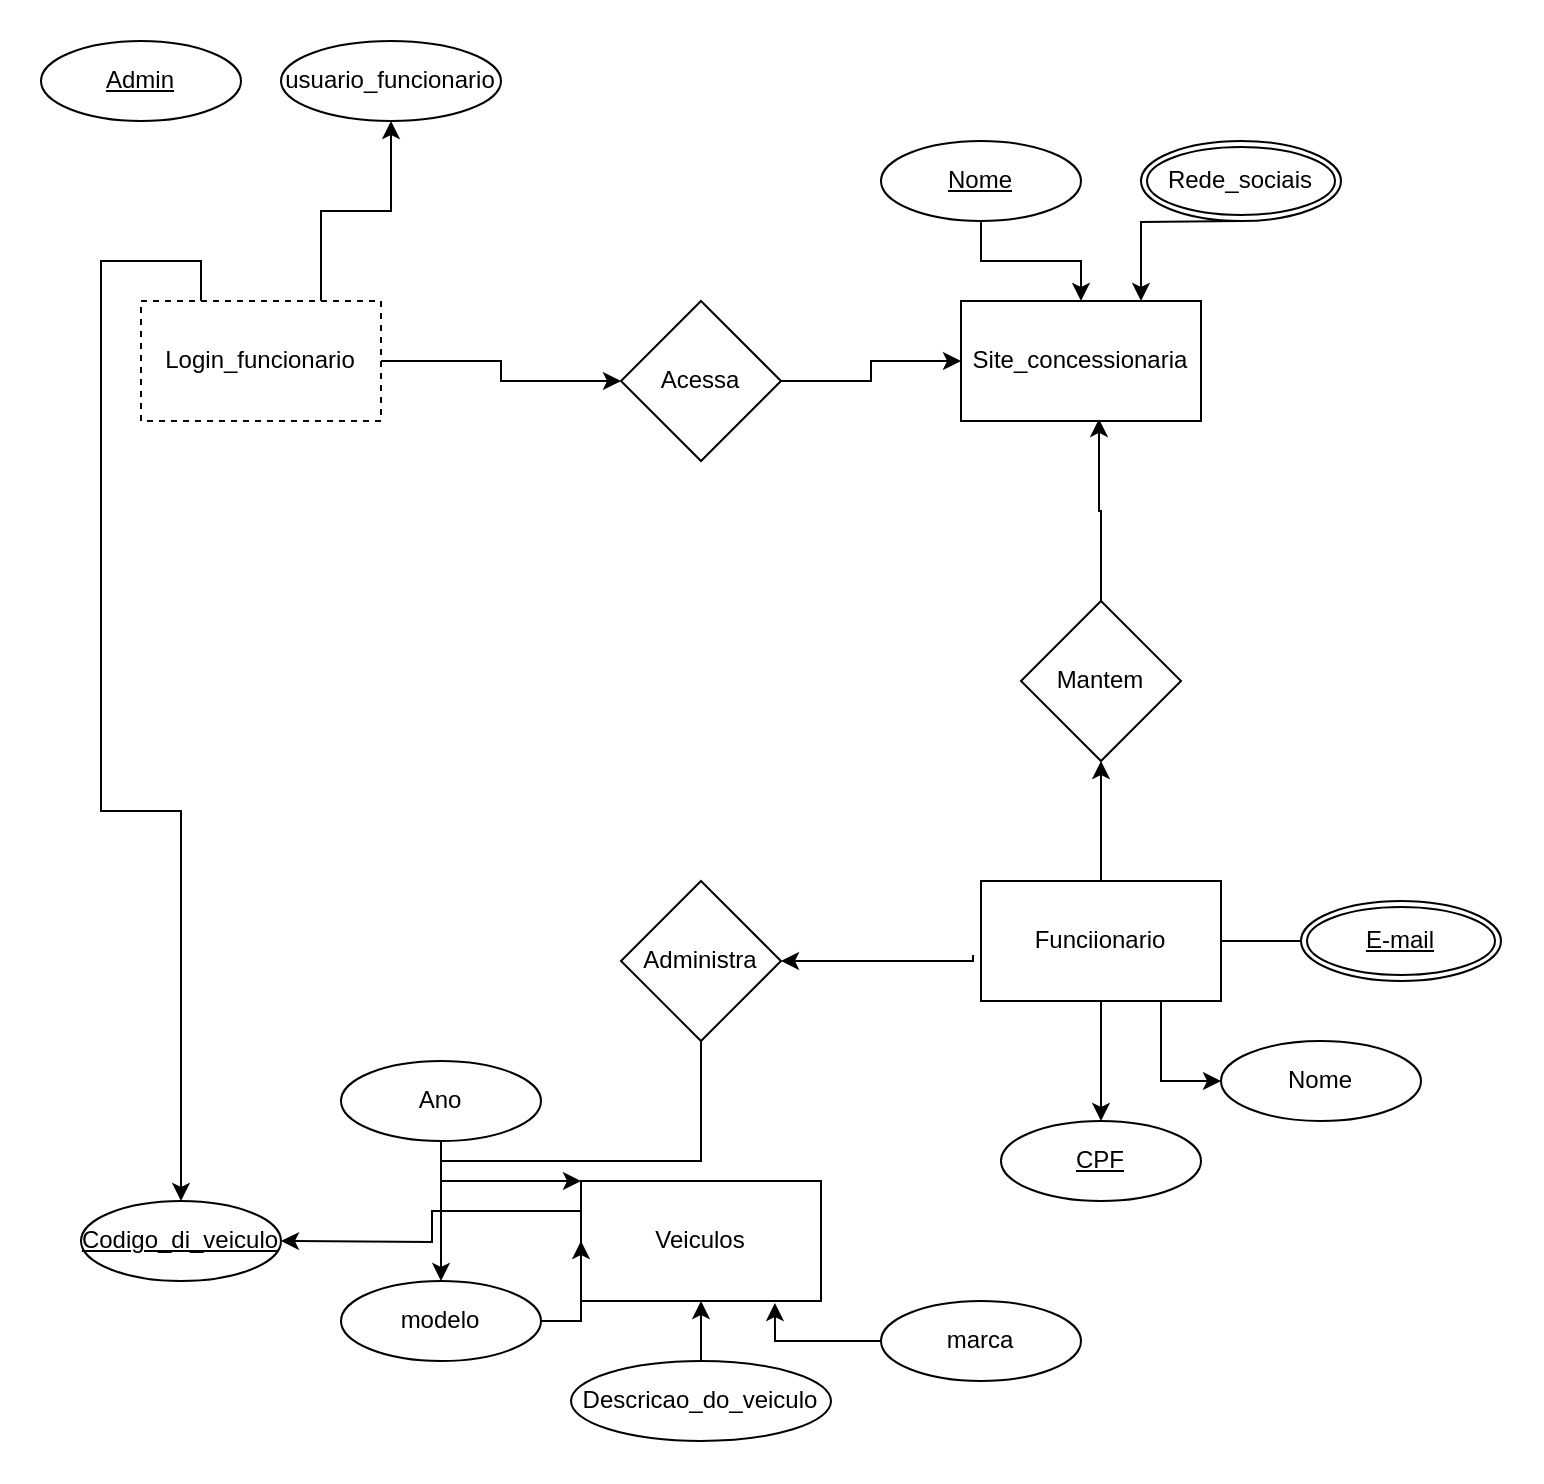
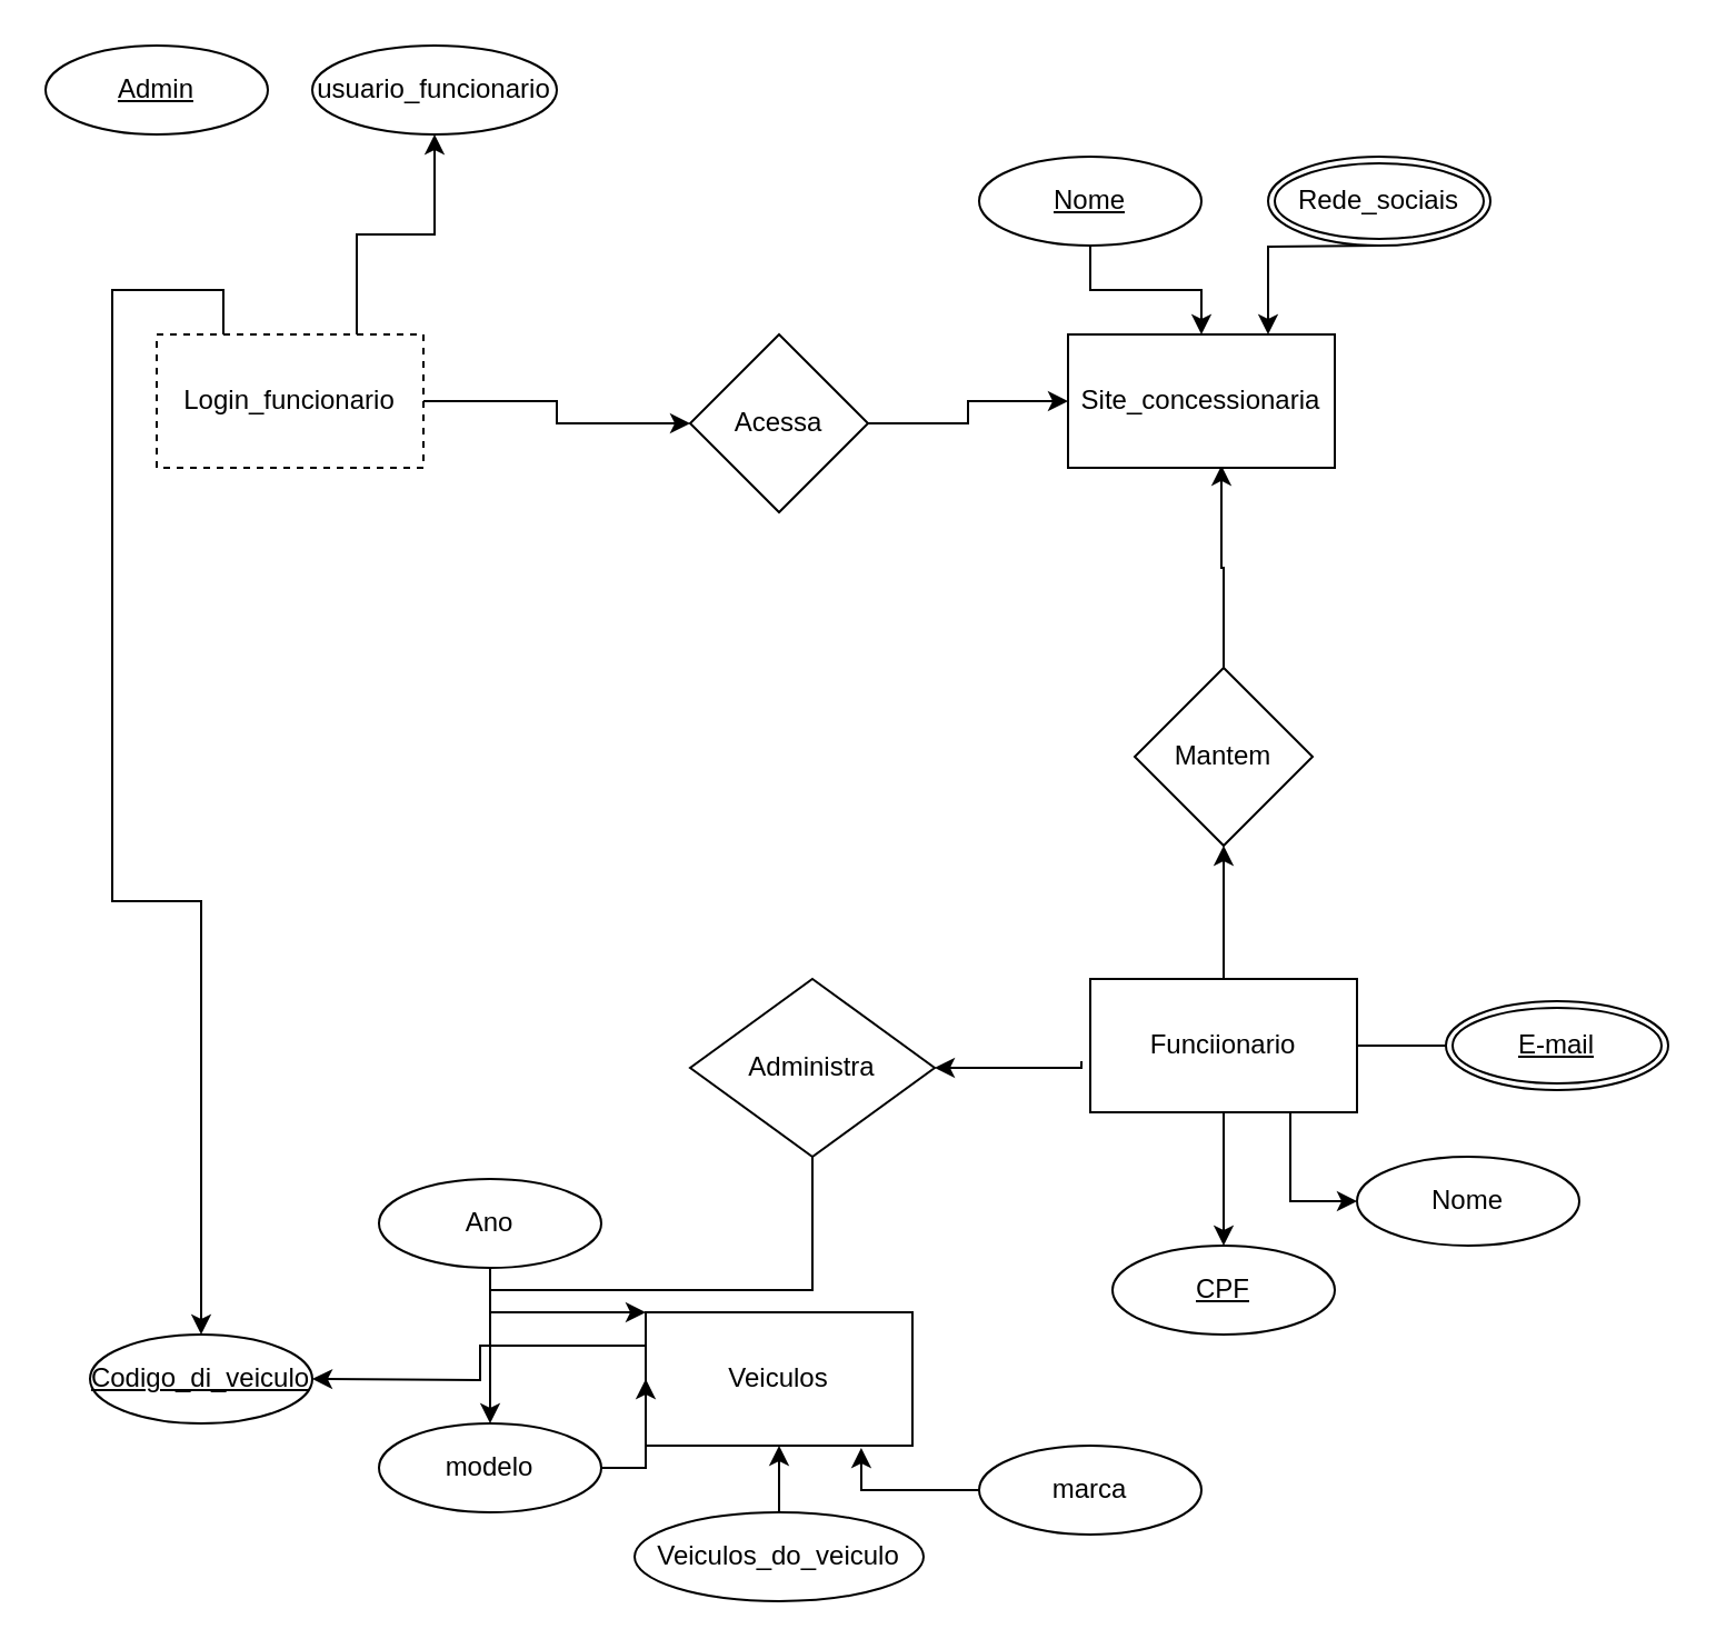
  <mxCell id="0" />
  <mxCell id="1" parent="0" />
  <mxCell id="2" style="edgeStyle=orthogonalEdgeStyle;rounded=0;orthogonalLoop=1;jettySize=auto;html=1;exitX=1;exitY=0.5;exitDx=0;exitDy=0;" edge="1" parent="1" source="5" target="7"><mxGeometry relative="1" as="geometry" /></mxCell>
  <mxCell id="3" style="edgeStyle=orthogonalEdgeStyle;rounded=0;orthogonalLoop=1;jettySize=auto;html=1;exitX=0.25;exitY=0;exitDx=0;exitDy=0;" edge="1" parent="1" source="5" target="38"><mxGeometry relative="1" as="geometry" /></mxCell>
  <mxCell id="4" style="edgeStyle=orthogonalEdgeStyle;rounded=0;orthogonalLoop=1;jettySize=auto;html=1;exitX=0.75;exitY=0;exitDx=0;exitDy=0;entryX=0.5;entryY=1;entryDx=0;entryDy=0;" edge="1" parent="1" source="5" target="21"><mxGeometry relative="1" as="geometry" /></mxCell>
  <mxCell id="5" value="Login_funcionario" style="rounded=0;whiteSpace=wrap;html=1;dashed=1;" vertex="1" parent="1"><mxGeometry x="70" y="150" width="120" height="60" as="geometry" /></mxCell>
  <mxCell id="6" style="edgeStyle=orthogonalEdgeStyle;rounded=0;orthogonalLoop=1;jettySize=auto;html=1;exitX=1;exitY=0.5;exitDx=0;exitDy=0;" edge="1" parent="1" source="7" target="10"><mxGeometry relative="1" as="geometry" /></mxCell>
  <mxCell id="7" value="Acessa" style="rhombus;whiteSpace=wrap;html=1;" vertex="1" parent="1"><mxGeometry x="310" y="150" width="80" height="80" as="geometry" /></mxCell>
  <mxCell id="8" style="edgeStyle=orthogonalEdgeStyle;rounded=0;orthogonalLoop=1;jettySize=auto;html=1;exitX=0.5;exitY=0;exitDx=0;exitDy=0;entryX=0.575;entryY=0.983;entryDx=0;entryDy=0;entryPerimeter=0;" edge="1" parent="1" source="9" target="10"><mxGeometry relative="1" as="geometry" /></mxCell>
  <mxCell id="9" value="Mantem" style="rhombus;whiteSpace=wrap;html=1;" vertex="1" parent="1"><mxGeometry x="510" y="300" width="80" height="80" as="geometry" /></mxCell>
  <mxCell id="10" value="Site_concessionaria" style="rounded=0;whiteSpace=wrap;html=1;" vertex="1" parent="1"><mxGeometry x="480" y="150" width="120" height="60" as="geometry" /></mxCell>
  <mxCell id="11" style="edgeStyle=orthogonalEdgeStyle;rounded=0;orthogonalLoop=1;jettySize=auto;html=1;entryX=0.5;entryY=1;entryDx=0;entryDy=0;" edge="1" parent="1" source="15" target="9"><mxGeometry relative="1" as="geometry" /></mxCell>
  <mxCell id="12" style="edgeStyle=orthogonalEdgeStyle;rounded=0;orthogonalLoop=1;jettySize=auto;html=1;exitX=0.5;exitY=1;exitDx=0;exitDy=0;" edge="1" parent="1" source="15"><mxGeometry relative="1" as="geometry"><mxPoint x="550" y="560" as="targetPoint" /></mxGeometry></mxCell>
  <mxCell id="13" style="edgeStyle=orthogonalEdgeStyle;rounded=0;orthogonalLoop=1;jettySize=auto;html=1;exitX=0.75;exitY=1;exitDx=0;exitDy=0;entryX=0;entryY=0.5;entryDx=0;entryDy=0;" edge="1" parent="1" source="15" target="28"><mxGeometry relative="1" as="geometry" /></mxCell>
  <mxCell id="14" style="edgeStyle=orthogonalEdgeStyle;rounded=0;orthogonalLoop=1;jettySize=auto;html=1;exitX=1;exitY=0.5;exitDx=0;exitDy=0;" edge="1" parent="1" source="15"><mxGeometry relative="1" as="geometry"><mxPoint x="660" y="470" as="targetPoint" /></mxGeometry></mxCell>
  <mxCell id="15" value="Funciionario" style="rounded=0;whiteSpace=wrap;html=1;" vertex="1" parent="1"><mxGeometry x="490" y="440" width="120" height="60" as="geometry" /></mxCell>
  <mxCell id="16" style="edgeStyle=orthogonalEdgeStyle;rounded=0;orthogonalLoop=1;jettySize=auto;html=1;exitX=0.5;exitY=1;exitDx=0;exitDy=0;" edge="1" parent="1" source="17" target="31"><mxGeometry relative="1" as="geometry" /></mxCell>
- <mxCell id="17" value="Administra" style="rhombus;whiteSpace=wrap;html=1;" vertex="1" parent="1"><mxGeometry x="310" y="440" width="80" height="80" as="geometry" /></mxCell>
+ <mxCell id="17" value="Administra" style="rhombus;whiteSpace=wrap;html=1;" vertex="1" parent="1"><mxGeometry x="310" y="440" width="110" height="80" as="geometry" /></mxCell>
  <mxCell id="18" style="edgeStyle=orthogonalEdgeStyle;rounded=0;orthogonalLoop=1;jettySize=auto;html=1;exitX=0;exitY=0.25;exitDx=0;exitDy=0;" edge="1" parent="1" source="19"><mxGeometry relative="1" as="geometry"><mxPoint x="140" y="620" as="targetPoint" /></mxGeometry></mxCell>
  <mxCell id="19" value="Veiculos" style="rounded=0;whiteSpace=wrap;html=1;" vertex="1" parent="1"><mxGeometry x="290" y="590" width="120" height="60" as="geometry" /></mxCell>
  <mxCell id="20" value="&lt;u&gt;Admin&lt;/u&gt;" style="ellipse;whiteSpace=wrap;html=1;align=center;" vertex="1" parent="1"><mxGeometry x="20" y="20" width="100" height="40" as="geometry" /></mxCell>
  <mxCell id="21" value="usuario_funcionario" style="ellipse;whiteSpace=wrap;html=1;align=center;" vertex="1" parent="1"><mxGeometry x="140" y="20" width="110" height="40" as="geometry" /></mxCell>
  <mxCell id="22" value="" style="edgeStyle=orthogonalEdgeStyle;rounded=0;orthogonalLoop=1;jettySize=auto;html=1;" edge="1" parent="1" source="23" target="10"><mxGeometry relative="1" as="geometry" /></mxCell>
  <mxCell id="23" value="&lt;u&gt;Nome&lt;/u&gt;" style="ellipse;whiteSpace=wrap;html=1;align=center;" vertex="1" parent="1"><mxGeometry x="440" y="70" width="100" height="40" as="geometry" /></mxCell>
  <mxCell id="24" style="edgeStyle=orthogonalEdgeStyle;rounded=0;orthogonalLoop=1;jettySize=auto;html=1;exitX=0.5;exitY=1;exitDx=0;exitDy=0;entryX=0.75;entryY=0;entryDx=0;entryDy=0;" edge="1" parent="1" target="10"><mxGeometry relative="1" as="geometry"><mxPoint x="620" y="110" as="sourcePoint" /></mxGeometry></mxCell>
  <mxCell id="25" style="edgeStyle=orthogonalEdgeStyle;rounded=0;orthogonalLoop=1;jettySize=auto;html=1;entryX=1;entryY=0.5;entryDx=0;entryDy=0;exitX=-0.033;exitY=0.617;exitDx=0;exitDy=0;exitPerimeter=0;" edge="1" parent="1" source="15" target="17"><mxGeometry relative="1" as="geometry"><Array as="points"><mxPoint x="486" y="480" /></Array></mxGeometry></mxCell>
  <mxCell id="26" value="Rede_sociais" style="ellipse;shape=doubleEllipse;margin=3;whiteSpace=wrap;html=1;align=center;" vertex="1" parent="1"><mxGeometry x="570" y="70" width="100" height="40" as="geometry" /></mxCell>
  <mxCell id="27" value="&lt;u&gt;CPF&lt;/u&gt;" style="ellipse;whiteSpace=wrap;html=1;align=center;" vertex="1" parent="1"><mxGeometry x="500" y="560" width="100" height="40" as="geometry" /></mxCell>
  <mxCell id="28" value="Nome" style="ellipse;whiteSpace=wrap;html=1;align=center;" vertex="1" parent="1"><mxGeometry x="610" y="520" width="100" height="40" as="geometry" /></mxCell>
  <mxCell id="29" value="&lt;u&gt;E-mail&lt;/u&gt;" style="ellipse;shape=doubleEllipse;margin=3;whiteSpace=wrap;html=1;align=center;" vertex="1" parent="1"><mxGeometry x="650" y="450" width="100" height="40" as="geometry" /></mxCell>
  <mxCell id="30" style="edgeStyle=orthogonalEdgeStyle;rounded=0;orthogonalLoop=1;jettySize=auto;html=1;exitX=1;exitY=0.5;exitDx=0;exitDy=0;entryX=0;entryY=0.5;entryDx=0;entryDy=0;" edge="1" parent="1" source="31" target="19"><mxGeometry relative="1" as="geometry" /></mxCell>
  <mxCell id="31" value="modelo" style="ellipse;whiteSpace=wrap;html=1;align=center;" vertex="1" parent="1"><mxGeometry x="170" y="640" width="100" height="40" as="geometry" /></mxCell>
  <mxCell id="32" style="edgeStyle=orthogonalEdgeStyle;rounded=0;orthogonalLoop=1;jettySize=auto;html=1;exitX=0.5;exitY=0;exitDx=0;exitDy=0;entryX=0.5;entryY=1;entryDx=0;entryDy=0;" edge="1" parent="1" source="33" target="19"><mxGeometry relative="1" as="geometry" /></mxCell>
- <mxCell id="33" value="Descricao_do_veiculo" style="ellipse;whiteSpace=wrap;html=1;align=center;" vertex="1" parent="1"><mxGeometry x="285" y="680" width="130" height="40" as="geometry" /></mxCell>
+ <mxCell id="33" value="Veiculos_do_veiculo" style="ellipse;whiteSpace=wrap;html=1;align=center;" vertex="1" parent="1"><mxGeometry x="285" y="680" width="130" height="40" as="geometry" /></mxCell>
  <mxCell id="34" style="edgeStyle=orthogonalEdgeStyle;rounded=0;orthogonalLoop=1;jettySize=auto;html=1;entryX=0.808;entryY=1.017;entryDx=0;entryDy=0;entryPerimeter=0;" edge="1" parent="1" source="35" target="19"><mxGeometry relative="1" as="geometry" /></mxCell>
  <mxCell id="35" value="marca" style="ellipse;whiteSpace=wrap;html=1;align=center;" vertex="1" parent="1"><mxGeometry x="440" y="650" width="100" height="40" as="geometry" /></mxCell>
  <mxCell id="36" style="edgeStyle=orthogonalEdgeStyle;rounded=0;orthogonalLoop=1;jettySize=auto;html=1;exitX=0.5;exitY=1;exitDx=0;exitDy=0;entryX=0;entryY=0;entryDx=0;entryDy=0;" edge="1" parent="1" source="37" target="19"><mxGeometry relative="1" as="geometry" /></mxCell>
  <mxCell id="37" value="Ano" style="ellipse;whiteSpace=wrap;html=1;align=center;" vertex="1" parent="1"><mxGeometry x="170" y="530" width="100" height="40" as="geometry" /></mxCell>
  <mxCell id="38" value="&lt;u&gt;Codigo_di_veiculo&lt;/u&gt;" style="ellipse;whiteSpace=wrap;html=1;align=center;" vertex="1" parent="1"><mxGeometry x="40" y="600" width="100" height="40" as="geometry" /></mxCell>
